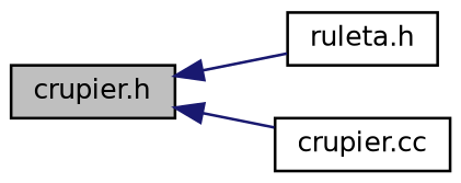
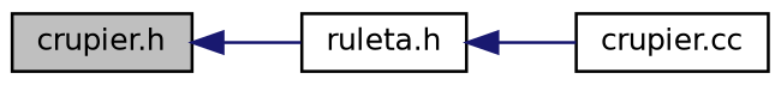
  digraph {
    rankdir=LR
    node [color=black fillcolor=white fontname=Helvetica fontsize=10 shape=record style=filled]
    edge [color=midnightblue dir=back fontname=Helvetica fontsize=10 labelfontname=Helvetica labelfontsize=10 style=solid]
    n1 [fillcolor=grey75 fontcolor=black height=0.2 label="crupier.h" width=0.4]
    n2 [height=0.2 label="ruleta.h" width=0.4]
    n3 [height=0.2 label="crupier.cc" width=0.4]
    n1 -> n2
-   n1 -> n3
+   n2 -> n3
  }
